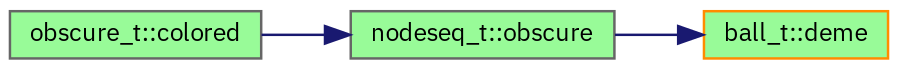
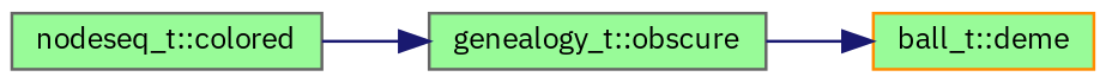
  digraph {
    fontname="IBM Plex Sans"
    rankdir=LR
    node [color=gray40 fillcolor=palegreen fontname="IBM Plex Sans" fontsize=10 shape=record style=filled]
    edge [color=midnightblue fontname="IBM Plex Sans" fontsize=10 labelfontname=Helvetica labelfontsize=10 style=solid]
-   n1 [fontcolor=black height=0.2 label="nodeseq_t::obscure" width=0.4]
+   n1 [fontcolor=black height=0.2 label="genealogy_t::obscure" width=0.4]
    n2 [color=darkorange height=0.2 label="ball_t::deme" width=0.4]
-   n3 [height=0.2 label="obscure_t::colored" width=0.4]
+   n3 [height=0.2 label="nodeseq_t::colored" width=0.4]
    n1 -> n2
    n3 -> n1
  }
